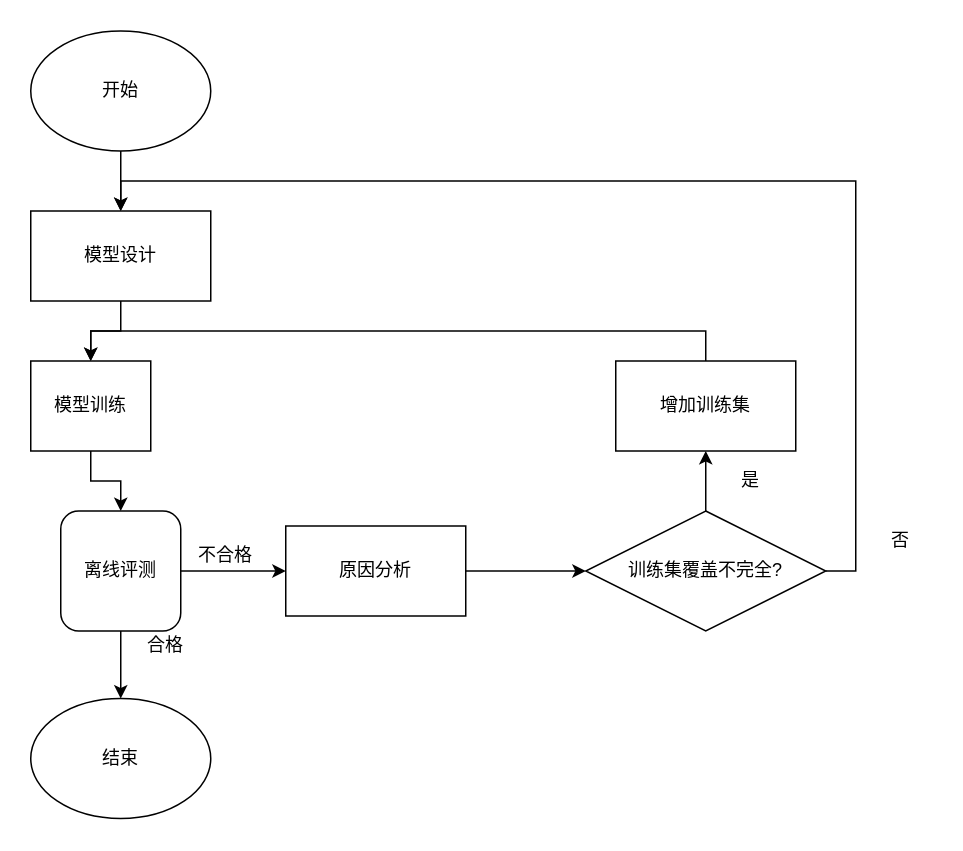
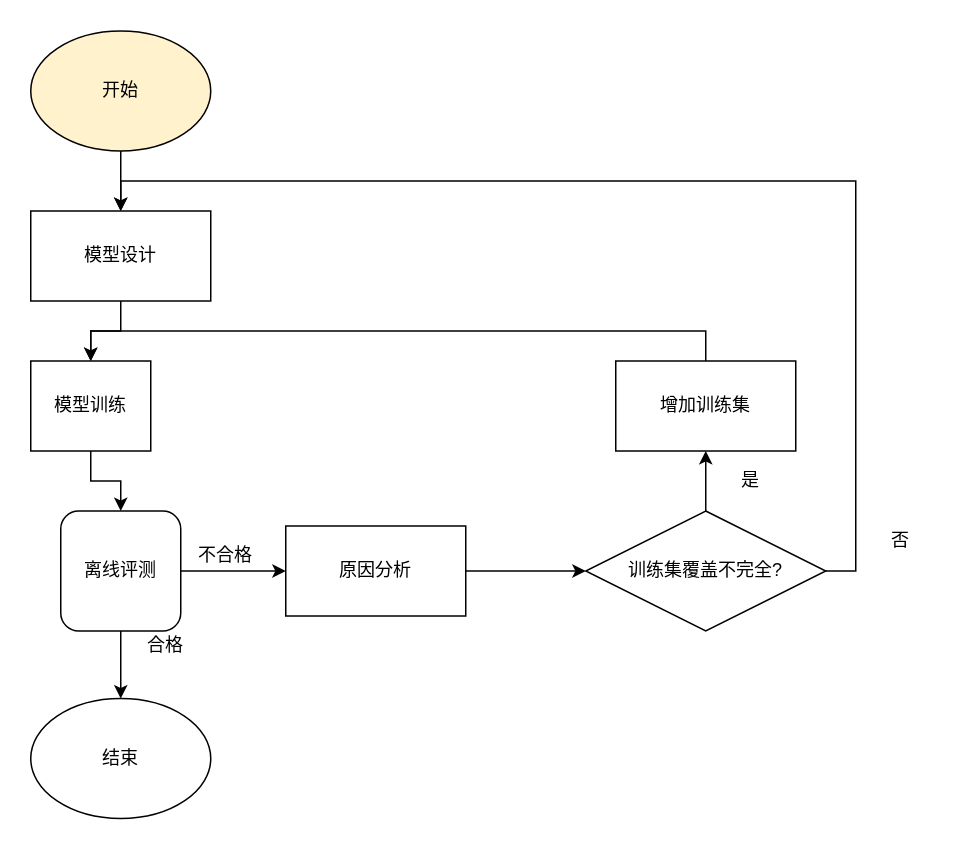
  <mxCell id="0" />
  <mxCell id="1" parent="0" />
  <mxCell id="2" style="edgeStyle=orthogonalEdgeStyle;rounded=0;orthogonalLoop=1;jettySize=auto;html=1;exitX=0.5;exitY=1;exitDx=0;exitDy=0;" edge="1" parent="1" source="3" target="5"><mxGeometry relative="1" as="geometry" /></mxCell>
- <mxCell id="3" value="开始" style="ellipse;whiteSpace=wrap;html=1;" vertex="1" parent="1"><mxGeometry x="20" y="20" width="120" height="80" as="geometry" /></mxCell>
+ <mxCell id="3" value="开始" style="ellipse;whiteSpace=wrap;html=1;fillColor=#fff2cc;" vertex="1" parent="1"><mxGeometry x="20" y="20" width="120" height="80" as="geometry" /></mxCell>
  <mxCell id="4" style="edgeStyle=orthogonalEdgeStyle;rounded=0;orthogonalLoop=1;jettySize=auto;html=1;exitX=0.5;exitY=1;exitDx=0;exitDy=0;" edge="1" parent="1" source="5" target="7"><mxGeometry relative="1" as="geometry" /></mxCell>
  <mxCell id="5" value="模型设计" style="rounded=0;whiteSpace=wrap;html=1;" vertex="1" parent="1"><mxGeometry x="20" y="140" width="120" height="60" as="geometry" /></mxCell>
  <mxCell id="6" style="edgeStyle=orthogonalEdgeStyle;rounded=0;orthogonalLoop=1;jettySize=auto;html=1;exitX=0.5;exitY=1;exitDx=0;exitDy=0;" edge="1" parent="1" source="7" target="10"><mxGeometry relative="1" as="geometry" /></mxCell>
  <mxCell id="7" value="模型训练" style="rounded=0;whiteSpace=wrap;html=1;" vertex="1" parent="1"><mxGeometry x="20" y="240" width="80" height="60" as="geometry" /></mxCell>
  <mxCell id="8" style="edgeStyle=orthogonalEdgeStyle;rounded=0;orthogonalLoop=1;jettySize=auto;html=1;exitX=0.5;exitY=1;exitDx=0;exitDy=0;entryX=0.5;entryY=0;entryDx=0;entryDy=0;" edge="1" parent="1" source="10" target="11"><mxGeometry relative="1" as="geometry" /></mxCell>
  <mxCell id="9" style="edgeStyle=orthogonalEdgeStyle;rounded=0;orthogonalLoop=1;jettySize=auto;html=1;exitX=1;exitY=0.5;exitDx=0;exitDy=0;" edge="1" parent="1" source="10" target="13"><mxGeometry relative="1" as="geometry" /></mxCell>
  <mxCell id="10" value="离线评测" style="whiteSpace=wrap;html=1;rounded=1;" vertex="1" parent="1"><mxGeometry x="40" y="340" width="80" height="80" as="geometry" /></mxCell>
  <mxCell id="11" value="结束" style="ellipse;whiteSpace=wrap;html=1;" vertex="1" parent="1"><mxGeometry x="20" y="465" width="120" height="80" as="geometry" /></mxCell>
  <mxCell id="12" style="edgeStyle=orthogonalEdgeStyle;rounded=0;orthogonalLoop=1;jettySize=auto;html=1;exitX=1;exitY=0.5;exitDx=0;exitDy=0;entryX=0;entryY=0.5;entryDx=0;entryDy=0;" edge="1" parent="1" source="13" target="16"><mxGeometry relative="1" as="geometry" /></mxCell>
  <mxCell id="13" value="原因分析" style="rounded=0;whiteSpace=wrap;html=1;" vertex="1" parent="1"><mxGeometry x="190" y="350" width="120" height="60" as="geometry" /></mxCell>
  <mxCell id="14" style="edgeStyle=orthogonalEdgeStyle;rounded=0;orthogonalLoop=1;jettySize=auto;html=1;exitX=0.5;exitY=0;exitDx=0;exitDy=0;entryX=0.5;entryY=1;entryDx=0;entryDy=0;" edge="1" parent="1" source="16" target="18"><mxGeometry relative="1" as="geometry" /></mxCell>
  <mxCell id="15" style="edgeStyle=orthogonalEdgeStyle;rounded=0;orthogonalLoop=1;jettySize=auto;html=1;exitX=1;exitY=0.5;exitDx=0;exitDy=0;entryX=0.5;entryY=0;entryDx=0;entryDy=0;" edge="1" parent="1" source="16" target="5"><mxGeometry relative="1" as="geometry" /></mxCell>
  <mxCell id="16" value="训练集覆盖不完全?" style="rhombus;whiteSpace=wrap;html=1;" vertex="1" parent="1"><mxGeometry x="390" y="340" width="160" height="80" as="geometry" /></mxCell>
  <mxCell id="17" style="edgeStyle=orthogonalEdgeStyle;rounded=0;orthogonalLoop=1;jettySize=auto;html=1;exitX=0.5;exitY=0;exitDx=0;exitDy=0;entryX=0.5;entryY=0;entryDx=0;entryDy=0;" edge="1" parent="1" source="18" target="7"><mxGeometry relative="1" as="geometry" /></mxCell>
  <mxCell id="18" value="增加训练集" style="rounded=0;whiteSpace=wrap;html=1;" vertex="1" parent="1"><mxGeometry x="410" y="240" width="120" height="60" as="geometry" /></mxCell>
  <mxCell id="19" value="合格" style="text;html=1;strokeColor=none;fillColor=none;align=center;verticalAlign=middle;whiteSpace=wrap;rounded=0;" vertex="1" parent="1"><mxGeometry x="90" y="420" width="40" height="20" as="geometry" /></mxCell>
  <mxCell id="20" value="不合格" style="text;html=1;strokeColor=none;fillColor=none;align=center;verticalAlign=middle;whiteSpace=wrap;rounded=0;" vertex="1" parent="1"><mxGeometry x="130" y="360" width="40" height="20" as="geometry" /></mxCell>
  <mxCell id="21" value="是" style="text;html=1;strokeColor=none;fillColor=none;align=center;verticalAlign=middle;whiteSpace=wrap;rounded=0;" vertex="1" parent="1"><mxGeometry x="480" y="310" width="40" height="20" as="geometry" /></mxCell>
  <mxCell id="22" value="否" style="text;html=1;strokeColor=none;fillColor=none;align=center;verticalAlign=middle;whiteSpace=wrap;rounded=0;" vertex="1" parent="1"><mxGeometry x="580" y="350" width="40" height="20" as="geometry" /></mxCell>
